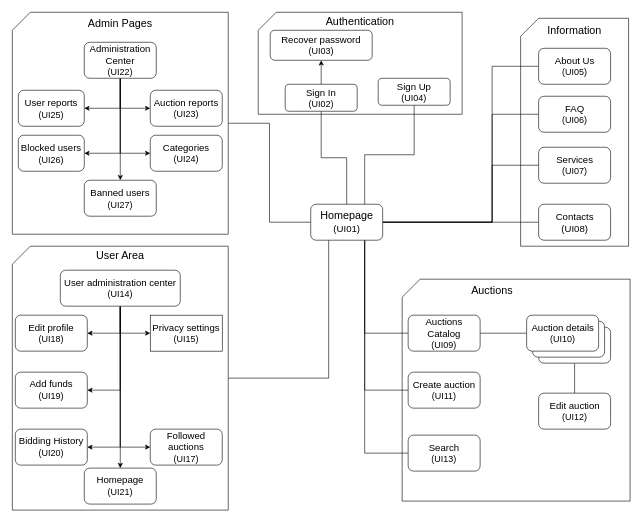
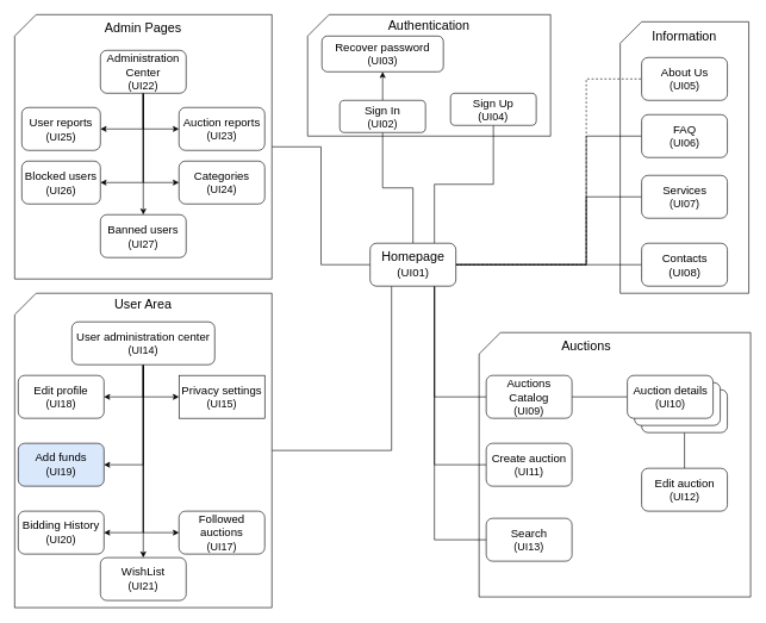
  <mxCell id="0" />
  <mxCell id="1" parent="0" />
  <mxCell id="2" value="" style="shape=card;whiteSpace=wrap;html=1;fontSize=15;" parent="1" vertex="1"><mxGeometry x="430" y="20" width="340" height="170" as="geometry" /></mxCell>
  <mxCell id="3" value="" style="shape=card;whiteSpace=wrap;html=1;fontSize=15;" parent="1" vertex="1"><mxGeometry x="867.5" y="30" width="180" height="380" as="geometry" /></mxCell>
  <mxCell id="4" value="Active Auctions" style="rounded=1;whiteSpace=wrap;html=1;fontSize=15;" parent="1" vertex="1"><mxGeometry x="700" y="635" width="120" height="60" as="geometry" /></mxCell>
  <mxCell id="5" value="" style="shape=card;whiteSpace=wrap;html=1;fontSize=15;" parent="1" vertex="1"><mxGeometry x="670" y="465" width="380" height="370" as="geometry" /></mxCell>
  <mxCell id="6" style="edgeStyle=orthogonalEdgeStyle;rounded=0;orthogonalLoop=1;jettySize=auto;html=1;exitX=0;exitY=0.5;exitDx=0;exitDy=0;entryX=1;entryY=0.5;entryDx=0;entryDy=0;entryPerimeter=0;fontSize=15;endArrow=none;endFill=0;" parent="1" source="17" target="18" edge="1"><mxGeometry relative="1" as="geometry" /></mxCell>
  <mxCell id="7" style="edgeStyle=orthogonalEdgeStyle;rounded=0;orthogonalLoop=1;jettySize=auto;html=1;exitX=0.25;exitY=1;exitDx=0;exitDy=0;entryX=1;entryY=0.5;entryDx=0;entryDy=0;entryPerimeter=0;fontSize=15;endArrow=none;endFill=0;" parent="1" source="17" target="49" edge="1"><mxGeometry relative="1" as="geometry" /></mxCell>
  <mxCell id="8" style="edgeStyle=orthogonalEdgeStyle;rounded=0;orthogonalLoop=1;jettySize=auto;html=1;entryX=0.5;entryY=1;entryDx=0;entryDy=0;fontSize=18;fontColor=default;endArrow=none;endFill=0;" parent="1" source="17" target="31" edge="1"><mxGeometry relative="1" as="geometry" /></mxCell>
  <mxCell id="9" style="edgeStyle=orthogonalEdgeStyle;rounded=0;orthogonalLoop=1;jettySize=auto;html=1;exitX=0.75;exitY=1;exitDx=0;exitDy=0;entryX=0;entryY=0.5;entryDx=0;entryDy=0;fontSize=18;fontColor=default;endArrow=none;endFill=0;" parent="1" source="17" target="41" edge="1"><mxGeometry relative="1" as="geometry" /></mxCell>
  <mxCell id="10" style="edgeStyle=orthogonalEdgeStyle;rounded=0;orthogonalLoop=1;jettySize=auto;html=1;exitX=0.75;exitY=1;exitDx=0;exitDy=0;entryX=0;entryY=0.5;entryDx=0;entryDy=0;fontSize=18;fontColor=default;endArrow=none;endFill=0;" parent="1" source="17" target="39" edge="1"><mxGeometry relative="1" as="geometry" /></mxCell>
  <mxCell id="11" style="edgeStyle=orthogonalEdgeStyle;rounded=0;orthogonalLoop=1;jettySize=auto;html=1;exitX=0.75;exitY=1;exitDx=0;exitDy=0;entryX=0;entryY=0.5;entryDx=0;entryDy=0;fontSize=18;fontColor=default;endArrow=none;endFill=0;" parent="1" source="17" target="42" edge="1"><mxGeometry relative="1" as="geometry" /></mxCell>
  <mxCell id="12" style="edgeStyle=orthogonalEdgeStyle;rounded=0;orthogonalLoop=1;jettySize=auto;html=1;exitX=0.75;exitY=0;exitDx=0;exitDy=0;entryX=0.5;entryY=1;entryDx=0;entryDy=0;fontSize=18;fontColor=default;endArrow=none;endFill=0;" parent="1" source="17" target="33" edge="1"><mxGeometry relative="1" as="geometry" /></mxCell>
- <mxCell id="13" style="edgeStyle=orthogonalEdgeStyle;rounded=0;orthogonalLoop=1;jettySize=auto;html=1;exitX=1;exitY=0.5;exitDx=0;exitDy=0;entryX=0;entryY=0.5;entryDx=0;entryDy=0;fontSize=18;fontColor=default;endArrow=none;endFill=0;" parent="1" source="17" target="35" edge="1"><mxGeometry relative="1" as="geometry"><Array as="points"><mxPoint x="820" y="370" /><mxPoint x="820" y="110" /></Array></mxGeometry></mxCell>
+ <mxCell id="13" style="edgeStyle=orthogonalEdgeStyle;rounded=0;orthogonalLoop=1;jettySize=auto;html=1;exitX=1;exitY=0.5;exitDx=0;exitDy=0;entryX=0;entryY=0.5;entryDx=0;entryDy=0;fontSize=18;fontColor=default;endArrow=none;endFill=0;dashed=1;" parent="1" source="17" target="35" edge="1"><mxGeometry relative="1" as="geometry"><Array as="points"><mxPoint x="820" y="370" /><mxPoint x="820" y="110" /></Array></mxGeometry></mxCell>
  <mxCell id="14" style="edgeStyle=orthogonalEdgeStyle;rounded=0;orthogonalLoop=1;jettySize=auto;html=1;exitX=1;exitY=0.5;exitDx=0;exitDy=0;entryX=0;entryY=0.5;entryDx=0;entryDy=0;fontSize=18;fontColor=default;endArrow=none;endFill=0;" parent="1" source="17" target="36" edge="1"><mxGeometry relative="1" as="geometry"><Array as="points"><mxPoint x="820" y="370" /><mxPoint x="820" y="190" /></Array></mxGeometry></mxCell>
  <mxCell id="15" style="edgeStyle=orthogonalEdgeStyle;rounded=0;orthogonalLoop=1;jettySize=auto;html=1;exitX=1;exitY=0.5;exitDx=0;exitDy=0;entryX=0;entryY=0.5;entryDx=0;entryDy=0;fontSize=18;fontColor=default;endArrow=none;endFill=0;" parent="1" source="17" target="37" edge="1"><mxGeometry relative="1" as="geometry"><Array as="points"><mxPoint x="820" y="370" /><mxPoint x="820" y="275" /></Array></mxGeometry></mxCell>
  <mxCell id="16" style="edgeStyle=orthogonalEdgeStyle;rounded=0;orthogonalLoop=1;jettySize=auto;html=1;exitX=1;exitY=0.5;exitDx=0;exitDy=0;entryX=0;entryY=0.5;entryDx=0;entryDy=0;fontSize=18;fontColor=default;endArrow=none;endFill=0;" parent="1" source="17" target="38" edge="1"><mxGeometry relative="1" as="geometry"><Array as="points"><mxPoint x="897" y="370" /></Array></mxGeometry></mxCell>
  <mxCell id="17" value="Homepage&lt;br&gt;&lt;font style=&quot;font-size: 16px;&quot;&gt;(UI01)&lt;/font&gt;" style="rounded=1;whiteSpace=wrap;html=1;fontSize=18;" parent="1" vertex="1"><mxGeometry x="517.5" y="340" width="120" height="60" as="geometry" /></mxCell>
  <mxCell id="18" value="" style="shape=card;whiteSpace=wrap;html=1;fontSize=15;" parent="1" vertex="1"><mxGeometry x="20" y="20" width="360" height="370" as="geometry" /></mxCell>
  <mxCell id="19" value="&#10;&lt;span style=&quot;font-family: Helvetica; font-size: 18px; font-style: normal; font-variant-ligatures: normal; font-variant-caps: normal; font-weight: 400; letter-spacing: normal; orphans: 2; text-align: center; text-indent: 0px; text-transform: none; widows: 2; word-spacing: 0px; -webkit-text-stroke-width: 0px; text-decoration-thickness: initial; text-decoration-style: initial; text-decoration-color: initial; float: none; display: inline !important;&quot;&gt;Admin Pages&lt;/span&gt;&#10;&#10;" style="text;html=1;strokeColor=none;fillColor=none;align=center;verticalAlign=middle;whiteSpace=wrap;rounded=0;fontSize=18;fontColor=default;labelBackgroundColor=none;" parent="1" vertex="1"><mxGeometry x="100" y="30" width="200" height="40" as="geometry" /></mxCell>
  <mxCell id="20" value="&lt;font style=&quot;font-size: 16px;&quot;&gt;User reports&lt;br&gt;&lt;span style=&quot;font-size: 15px;&quot;&gt;(UI25)&lt;/span&gt;&lt;br&gt;&lt;/font&gt;" style="rounded=1;whiteSpace=wrap;html=1;fontSize=15;" parent="1" vertex="1"><mxGeometry x="30" y="150" width="110" height="60" as="geometry" /></mxCell>
  <mxCell id="21" value="&lt;font style=&quot;font-size: 16px;&quot;&gt;Banned users&lt;br&gt;&lt;span style=&quot;font-size: 15px;&quot;&gt;(UI27)&lt;/span&gt;&lt;br&gt;&lt;/font&gt;" style="rounded=1;whiteSpace=wrap;html=1;fontSize=15;" parent="1" vertex="1"><mxGeometry x="140" y="300" width="120" height="60" as="geometry" /></mxCell>
  <mxCell id="22" value="&lt;font style=&quot;font-size: 16px;&quot;&gt;Blocked users&lt;br&gt;&lt;span style=&quot;font-size: 15px;&quot;&gt;(UI26)&lt;/span&gt;&lt;br&gt;&lt;/font&gt;" style="rounded=1;whiteSpace=wrap;html=1;fontSize=15;" parent="1" vertex="1"><mxGeometry x="30" y="225" width="110" height="60" as="geometry" /></mxCell>
  <mxCell id="23" style="edgeStyle=orthogonalEdgeStyle;rounded=0;orthogonalLoop=1;jettySize=auto;html=1;exitX=0.5;exitY=1;exitDx=0;exitDy=0;entryX=0.5;entryY=0;entryDx=0;entryDy=0;fontSize=15;" parent="1" source="28" target="21" edge="1"><mxGeometry relative="1" as="geometry" /></mxCell>
  <mxCell id="24" style="edgeStyle=orthogonalEdgeStyle;rounded=0;orthogonalLoop=1;jettySize=auto;html=1;exitX=0.5;exitY=1;exitDx=0;exitDy=0;entryX=1;entryY=0.5;entryDx=0;entryDy=0;fontSize=15;" parent="1" source="28" target="20" edge="1"><mxGeometry relative="1" as="geometry" /></mxCell>
  <mxCell id="25" style="edgeStyle=orthogonalEdgeStyle;rounded=0;orthogonalLoop=1;jettySize=auto;html=1;exitX=0.5;exitY=1;exitDx=0;exitDy=0;entryX=0;entryY=0.5;entryDx=0;entryDy=0;fontSize=15;" parent="1" source="28" target="56" edge="1"><mxGeometry relative="1" as="geometry" /></mxCell>
  <mxCell id="26" style="edgeStyle=orthogonalEdgeStyle;rounded=0;orthogonalLoop=1;jettySize=auto;html=1;exitX=0.5;exitY=1;exitDx=0;exitDy=0;entryX=0;entryY=0.5;entryDx=0;entryDy=0;fontSize=15;" parent="1" source="28" target="57" edge="1"><mxGeometry relative="1" as="geometry" /></mxCell>
  <mxCell id="27" style="edgeStyle=orthogonalEdgeStyle;rounded=0;orthogonalLoop=1;jettySize=auto;html=1;exitX=0.5;exitY=1;exitDx=0;exitDy=0;entryX=1;entryY=0.5;entryDx=0;entryDy=0;fontSize=15;" parent="1" source="28" target="22" edge="1"><mxGeometry relative="1" as="geometry" /></mxCell>
  <mxCell id="28" value="&lt;font style=&quot;font-size: 16px;&quot;&gt;Administration Center&lt;br&gt;&lt;span style=&quot;font-size: 15px;&quot;&gt;(UI22)&lt;/span&gt;&lt;br&gt;&lt;/font&gt;" style="rounded=1;whiteSpace=wrap;html=1;fontSize=15;" parent="1" vertex="1"><mxGeometry x="140" y="70" width="120" height="60" as="geometry" /></mxCell>
  <mxCell id="29" value="Authentication" style="text;html=1;strokeColor=none;fillColor=none;align=center;verticalAlign=middle;whiteSpace=wrap;rounded=0;fontSize=18;" parent="1" vertex="1"><mxGeometry x="540" y="20" width="120" height="30" as="geometry" /></mxCell>
  <mxCell id="30" style="edgeStyle=orthogonalEdgeStyle;rounded=0;orthogonalLoop=1;jettySize=auto;html=1;exitX=0.5;exitY=0;exitDx=0;exitDy=0;entryX=0.5;entryY=1;entryDx=0;entryDy=0;fontSize=15;" parent="1" source="31" target="32" edge="1"><mxGeometry relative="1" as="geometry" /></mxCell>
  <mxCell id="31" value="&lt;font style=&quot;font-size: 16px;&quot;&gt;Sign In&lt;/font&gt;&lt;br&gt;&lt;font style=&quot;font-size: 15px;&quot;&gt;(UI02)&lt;/font&gt;" style="rounded=1;whiteSpace=wrap;html=1;fontSize=15;" parent="1" vertex="1"><mxGeometry x="475" y="140" width="120" height="45" as="geometry" /></mxCell>
  <mxCell id="32" value="&lt;font style=&quot;font-size: 16px;&quot;&gt;Recover password&lt;/font&gt;&lt;br&gt;&lt;font style=&quot;font-size: 15px;&quot;&gt;(UI03)&lt;/font&gt;" style="rounded=1;whiteSpace=wrap;html=1;fontSize=15;" parent="1" vertex="1"><mxGeometry x="450" y="50" width="170" height="50" as="geometry" /></mxCell>
  <mxCell id="33" value="&lt;font style=&quot;&quot;&gt;&lt;font style=&quot;font-size: 16px;&quot;&gt;Sign Up&lt;/font&gt;&lt;br&gt;&lt;font style=&quot;font-size: 15px;&quot;&gt;(UI04)&lt;/font&gt;&lt;/font&gt;" style="rounded=1;whiteSpace=wrap;html=1;fontSize=15;" parent="1" vertex="1"><mxGeometry x="630" y="130" width="120" height="45" as="geometry" /></mxCell>
  <mxCell id="34" value="Information" style="text;html=1;strokeColor=none;fillColor=none;align=center;verticalAlign=middle;whiteSpace=wrap;rounded=0;fontSize=18;" parent="1" vertex="1"><mxGeometry x="905" y="35" width="105" height="30" as="geometry" /></mxCell>
  <mxCell id="35" value="&lt;font style=&quot;font-size: 16px;&quot;&gt;About Us&lt;/font&gt;&lt;br&gt;&lt;font style=&quot;font-size: 15px;&quot;&gt;(UI05)&lt;/font&gt;" style="rounded=1;whiteSpace=wrap;html=1;fontSize=15;" parent="1" vertex="1"><mxGeometry x="897.5" y="80" width="120" height="60" as="geometry" /></mxCell>
  <mxCell id="36" value="&lt;font style=&quot;font-size: 16px;&quot;&gt;FAQ&lt;/font&gt;&lt;br&gt;&lt;font style=&quot;font-size: 15px;&quot;&gt;(UI06)&lt;/font&gt;" style="rounded=1;whiteSpace=wrap;html=1;fontSize=15;" parent="1" vertex="1"><mxGeometry x="897.5" y="160" width="120" height="60" as="geometry" /></mxCell>
  <mxCell id="37" value="&lt;font style=&quot;&quot;&gt;&lt;span style=&quot;font-size: 16px;&quot;&gt;Services&lt;/span&gt;&lt;br&gt;&lt;font style=&quot;font-size: 15px;&quot;&gt;(UI07)&lt;/font&gt;&lt;br&gt;&lt;/font&gt;" style="rounded=1;whiteSpace=wrap;html=1;fontSize=15;" parent="1" vertex="1"><mxGeometry x="897.5" y="245" width="120" height="60" as="geometry" /></mxCell>
  <mxCell id="38" value="&lt;font style=&quot;font-size: 16px;&quot;&gt;Contacts&lt;br&gt;(UI08)&lt;br&gt;&lt;/font&gt;" style="rounded=1;whiteSpace=wrap;html=1;fontSize=15;" parent="1" vertex="1"><mxGeometry x="897.5" y="340" width="120" height="60" as="geometry" /></mxCell>
  <mxCell id="39" value="&lt;font style=&quot;&quot;&gt;&lt;span style=&quot;font-size: 16px;&quot;&gt;Create auction&lt;/span&gt;&lt;br&gt;&lt;font style=&quot;font-size: 15px;&quot;&gt;(UI11)&lt;/font&gt;&lt;br&gt;&lt;/font&gt;" style="rounded=1;whiteSpace=wrap;html=1;fontSize=15;" parent="1" vertex="1"><mxGeometry x="680" y="620" width="120" height="60" as="geometry" /></mxCell>
  <mxCell id="40" style="edgeStyle=orthogonalEdgeStyle;rounded=0;orthogonalLoop=1;jettySize=auto;html=1;exitX=1;exitY=0.5;exitDx=0;exitDy=0;entryX=0;entryY=0.5;entryDx=0;entryDy=0;fontSize=18;fontColor=default;endArrow=none;endFill=0;" parent="1" source="41" target="46" edge="1"><mxGeometry relative="1" as="geometry" /></mxCell>
  <mxCell id="41" value="&lt;font style=&quot;&quot;&gt;&lt;span style=&quot;font-size: 16px;&quot;&gt;Auctions Catalog&lt;/span&gt;&lt;br&gt;&lt;font style=&quot;font-size: 15px;&quot;&gt;(UI09)&lt;/font&gt;&lt;br&gt;&lt;/font&gt;" style="rounded=1;whiteSpace=wrap;html=1;fontSize=15;" parent="1" vertex="1"><mxGeometry x="680" y="525" width="120" height="60" as="geometry" /></mxCell>
  <mxCell id="42" value="&lt;font style=&quot;font-size: 16px;&quot;&gt;Search&lt;/font&gt;&lt;br&gt;&lt;font style=&quot;font-size: 15px;&quot;&gt;(UI13)&lt;/font&gt;" style="rounded=1;whiteSpace=wrap;html=1;fontSize=15;" parent="1" vertex="1"><mxGeometry x="680" y="725" width="120" height="60" as="geometry" /></mxCell>
  <mxCell id="43" style="edgeStyle=orthogonalEdgeStyle;rounded=0;orthogonalLoop=1;jettySize=auto;html=1;exitX=0.5;exitY=1;exitDx=0;exitDy=0;entryX=0.5;entryY=0;entryDx=0;entryDy=0;fontSize=18;fontColor=default;endArrow=none;endFill=0;" parent="1" source="44" target="48" edge="1"><mxGeometry relative="1" as="geometry" /></mxCell>
  <mxCell id="44" value="Auction details" style="rounded=1;whiteSpace=wrap;html=1;fontSize=15;" parent="1" vertex="1"><mxGeometry x="897.5" y="545" width="120" height="60" as="geometry" /></mxCell>
  <mxCell id="45" value="Auction details" style="rounded=1;whiteSpace=wrap;html=1;fontSize=15;" parent="1" vertex="1"><mxGeometry x="887.5" y="535" width="120" height="60" as="geometry" /></mxCell>
  <mxCell id="46" value="&lt;font style=&quot;&quot;&gt;&lt;span style=&quot;font-size: 16px;&quot;&gt;Auction details&lt;/span&gt;&lt;br&gt;&lt;font style=&quot;font-size: 15px;&quot;&gt;(UI10)&lt;/font&gt;&lt;br&gt;&lt;/font&gt;" style="rounded=1;whiteSpace=wrap;html=1;fontSize=15;" parent="1" vertex="1"><mxGeometry x="877.5" y="525" width="120" height="60" as="geometry" /></mxCell>
  <mxCell id="47" value="Auctions" style="text;html=1;strokeColor=none;fillColor=none;align=center;verticalAlign=middle;whiteSpace=wrap;rounded=0;fontSize=18;" parent="1" vertex="1"><mxGeometry x="790" y="470" width="60" height="30" as="geometry" /></mxCell>
  <mxCell id="48" value="&lt;font style=&quot;&quot;&gt;&lt;span style=&quot;font-size: 16px;&quot;&gt;Edit auction&lt;/span&gt;&lt;br&gt;&lt;font style=&quot;font-size: 15px;&quot;&gt;(UI12)&lt;/font&gt;&lt;br&gt;&lt;/font&gt;" style="rounded=1;whiteSpace=wrap;html=1;fontSize=15;" parent="1" vertex="1"><mxGeometry x="897.5" y="655" width="120" height="60" as="geometry" /></mxCell>
  <mxCell id="49" value="" style="shape=card;whiteSpace=wrap;html=1;fontSize=15;" parent="1" vertex="1"><mxGeometry x="20" y="410" width="360" height="440" as="geometry" /></mxCell>
  <mxCell id="50" value="User Area" style="text;html=1;strokeColor=none;fillColor=none;align=center;verticalAlign=middle;whiteSpace=wrap;rounded=0;fontSize=18;" parent="1" vertex="1"><mxGeometry x="140" y="410" width="120" height="30" as="geometry" /></mxCell>
  <mxCell id="51" value="&lt;font style=&quot;font-size: 16px;&quot;&gt;Edit profile&lt;/font&gt;&lt;br&gt;(UI18)" style="rounded=1;whiteSpace=wrap;html=1;fontSize=15;" parent="1" vertex="1"><mxGeometry x="25" y="525" width="120" height="60" as="geometry" /></mxCell>
- <mxCell id="52" value="&lt;font style=&quot;font-size: 16px;&quot;&gt;Add funds&lt;br&gt;&lt;span style=&quot;font-size: 15px;&quot;&gt;(UI19)&lt;/span&gt;&lt;br&gt;&lt;/font&gt;" style="rounded=1;whiteSpace=wrap;html=1;fontSize=15;" parent="1" vertex="1"><mxGeometry x="25" y="620" width="120" height="60" as="geometry" /></mxCell>
+ <mxCell id="52" value="&lt;font style=&quot;font-size: 16px;&quot;&gt;Add funds&lt;br&gt;&lt;span style=&quot;font-size: 15px;&quot;&gt;(UI19)&lt;/span&gt;&lt;br&gt;&lt;/font&gt;" style="rounded=1;whiteSpace=wrap;html=1;fontSize=15;fillColor=#dae8fc;" parent="1" vertex="1"><mxGeometry x="25" y="620" width="120" height="60" as="geometry" /></mxCell>
  <mxCell id="53" value="&lt;font style=&quot;font-size: 16px;&quot;&gt;Bidding History&lt;br&gt;&lt;span style=&quot;font-size: 15px;&quot;&gt;(UI20)&lt;/span&gt;&lt;br&gt;&lt;/font&gt;" style="rounded=1;whiteSpace=wrap;html=1;fontSize=15;" parent="1" vertex="1"><mxGeometry x="25" y="715" width="120" height="60" as="geometry" /></mxCell>
  <mxCell id="54" value="&lt;font style=&quot;font-size: 16px;&quot;&gt;Followed auctions&lt;br&gt;&lt;span style=&quot;font-size: 15px;&quot;&gt;(UI17)&lt;/span&gt;&lt;br&gt;&lt;/font&gt;" style="rounded=1;whiteSpace=wrap;html=1;fontSize=15;" parent="1" vertex="1"><mxGeometry x="250" y="715" width="120" height="60" as="geometry" /></mxCell>
  <mxCell id="55" value="&lt;font style=&quot;&quot;&gt;&lt;span style=&quot;font-size: 16px;&quot;&gt;Privacy settings&lt;/span&gt;&lt;br&gt;&lt;font style=&quot;font-size: 15px;&quot;&gt;(UI15)&lt;/font&gt;&lt;br&gt;&lt;/font&gt;" style="whiteSpace=wrap;html=1;fontSize=15;rounded=0;" parent="1" vertex="1"><mxGeometry x="250" y="525" width="120" height="60" as="geometry" /></mxCell>
  <mxCell id="56" value="&lt;font style=&quot;font-size: 16px;&quot;&gt;Auction reports&lt;/font&gt;&lt;br&gt;(UI23)" style="rounded=1;whiteSpace=wrap;html=1;fontSize=15;" parent="1" vertex="1"><mxGeometry x="250" y="150" width="120" height="60" as="geometry" /></mxCell>
  <mxCell id="57" value="&lt;font style=&quot;font-size: 16px;&quot;&gt;Categories&lt;/font&gt;&lt;br&gt;(UI24)" style="rounded=1;whiteSpace=wrap;html=1;fontSize=15;" parent="1" vertex="1"><mxGeometry x="250" y="225" width="120" height="60" as="geometry" /></mxCell>
  <mxCell id="58" style="edgeStyle=orthogonalEdgeStyle;rounded=0;orthogonalLoop=1;jettySize=auto;html=1;exitX=0.5;exitY=1;exitDx=0;exitDy=0;entryX=1;entryY=0.5;entryDx=0;entryDy=0;fontSize=15;fontColor=default;endArrow=classic;endFill=1;" parent="1" source="64" target="51" edge="1"><mxGeometry relative="1" as="geometry" /></mxCell>
  <mxCell id="59" style="edgeStyle=orthogonalEdgeStyle;rounded=0;orthogonalLoop=1;jettySize=auto;html=1;exitX=0.5;exitY=1;exitDx=0;exitDy=0;entryX=1;entryY=0.5;entryDx=0;entryDy=0;fontSize=15;fontColor=default;endArrow=classic;endFill=1;" parent="1" source="64" target="52" edge="1"><mxGeometry relative="1" as="geometry" /></mxCell>
  <mxCell id="60" style="edgeStyle=orthogonalEdgeStyle;rounded=0;orthogonalLoop=1;jettySize=auto;html=1;exitX=0.5;exitY=1;exitDx=0;exitDy=0;entryX=1;entryY=0.5;entryDx=0;entryDy=0;fontSize=15;fontColor=default;endArrow=classic;endFill=1;" parent="1" source="64" target="53" edge="1"><mxGeometry relative="1" as="geometry" /></mxCell>
  <mxCell id="61" style="edgeStyle=orthogonalEdgeStyle;rounded=0;orthogonalLoop=1;jettySize=auto;html=1;exitX=0.5;exitY=1;exitDx=0;exitDy=0;entryX=0;entryY=0.5;entryDx=0;entryDy=0;fontSize=15;fontColor=default;endArrow=classic;endFill=1;" parent="1" source="64" target="55" edge="1"><mxGeometry relative="1" as="geometry" /></mxCell>
  <mxCell id="62" style="edgeStyle=orthogonalEdgeStyle;rounded=0;orthogonalLoop=1;jettySize=auto;html=1;exitX=0.5;exitY=1;exitDx=0;exitDy=0;entryX=0;entryY=0.5;entryDx=0;entryDy=0;fontSize=15;fontColor=default;endArrow=classic;endFill=1;" parent="1" source="64" target="54" edge="1"><mxGeometry relative="1" as="geometry" /></mxCell>
  <mxCell id="63" style="edgeStyle=orthogonalEdgeStyle;rounded=0;orthogonalLoop=1;jettySize=auto;html=1;exitX=0.5;exitY=1;exitDx=0;exitDy=0;entryX=0.5;entryY=0;entryDx=0;entryDy=0;" edge="1" parent="1" source="64" target="65"><mxGeometry relative="1" as="geometry" /></mxCell>
  <mxCell id="64" value="&lt;font style=&quot;font-size: 16px;&quot;&gt;User administration center&lt;br&gt;&lt;/font&gt;&lt;font style=&quot;font-size: 15px;&quot;&gt;(UI14)&lt;/font&gt;&lt;br&gt;" style="rounded=1;whiteSpace=wrap;html=1;labelBackgroundColor=none;fontSize=15;fontColor=default;" parent="1" vertex="1"><mxGeometry x="100" y="450" width="200" height="60" as="geometry" /></mxCell>
- <mxCell id="65" value="&lt;font style=&quot;font-size: 16px;&quot;&gt;Homepage&lt;br&gt;&lt;span style=&quot;font-size: 15px;&quot;&gt;(UI21)&lt;/span&gt;&lt;br&gt;&lt;/font&gt;" style="rounded=1;whiteSpace=wrap;html=1;" vertex="1" parent="1"><mxGeometry x="140" y="780" width="120" height="60" as="geometry" /></mxCell>
+ <mxCell id="65" value="&lt;font style=&quot;font-size: 16px;&quot;&gt;WishList&lt;br&gt;&lt;span style=&quot;font-size: 15px;&quot;&gt;(UI21)&lt;/span&gt;&lt;br&gt;&lt;/font&gt;" style="rounded=1;whiteSpace=wrap;html=1;" vertex="1" parent="1"><mxGeometry x="140" y="780" width="120" height="60" as="geometry" /></mxCell>
